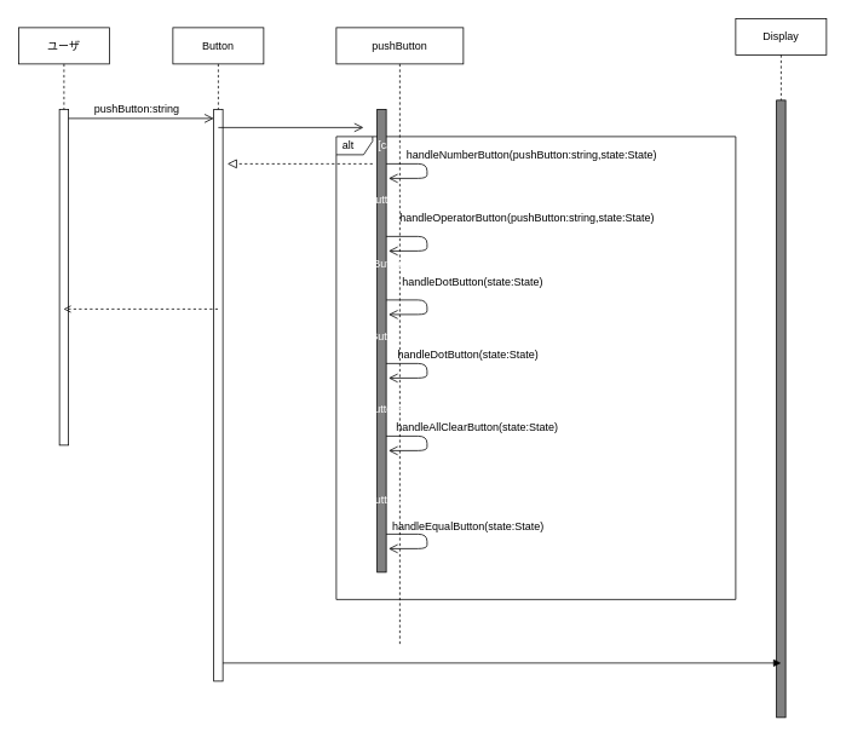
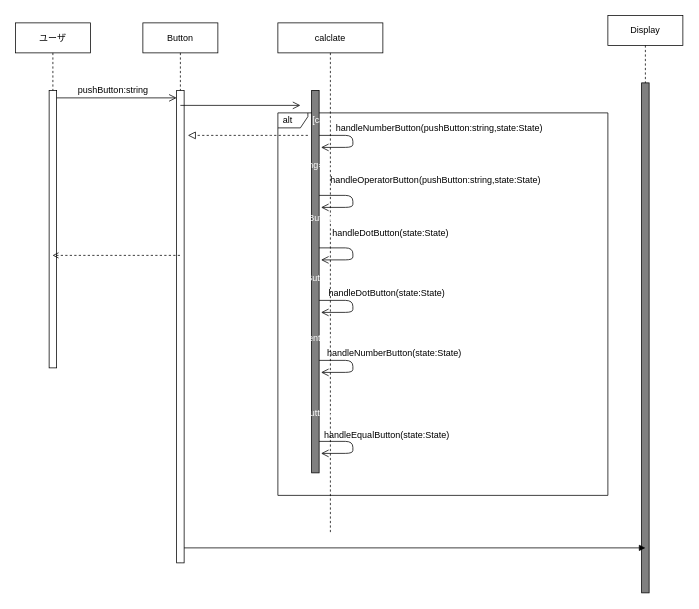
  <mxCell id="0" />
  <mxCell id="1" parent="0" />
  <mxCell id="2" value="alt" style="shape=umlFrame;whiteSpace=wrap;html=1;width=40;height=20;boundedLbl=1;verticalAlign=middle;align=left;spacingLeft=5;" vertex="1" parent="1"><mxGeometry x="370" y="150" width="440" height="510" as="geometry" /></mxCell>
- <mxCell id="3" value="pushButton" style="shape=umlLifeline;perimeter=lifelinePerimeter;whiteSpace=wrap;html=1;container=1;collapsible=0;recursiveResize=0;outlineConnect=0;" vertex="1" parent="1"><mxGeometry x="370" y="30" width="140" height="680" as="geometry" /></mxCell>
+ <mxCell id="3" value="calclate" style="shape=umlLifeline;perimeter=lifelinePerimeter;whiteSpace=wrap;html=1;container=1;collapsible=0;recursiveResize=0;outlineConnect=0;" vertex="1" parent="1"><mxGeometry x="370" y="30" width="140" height="680" as="geometry" /></mxCell>
  <mxCell id="4" value="" style="html=1;points=[];perimeter=orthogonalPerimeter;fillColor=#808080;" vertex="1" parent="3"><mxGeometry x="45" y="90" width="10" height="510" as="geometry" /></mxCell>
  <mxCell id="5" value="handleNumberButton(pushButton:string,state:State)" style="text;html=1;align=center;verticalAlign=middle;resizable=0;points=[];autosize=1;strokeColor=none;fillColor=none;" vertex="1" parent="3"><mxGeometry x="70" y="130" width="290" height="20" as="geometry" /></mxCell>
  <mxCell id="6" value="[pushButton=.]" style="text;html=1;align=center;verticalAlign=middle;resizable=0;points=[];autosize=1;fontColor=#FFFFFF;" vertex="1" parent="3"><mxGeometry x="5" y="250" width="90" height="20" as="geometry" /></mxCell>
  <mxCell id="7" value="[pushButton=D]" style="text;html=1;align=center;verticalAlign=middle;resizable=0;points=[];autosize=1;fontColor=#FFFFFF;" vertex="1" parent="3"><mxGeometry y="330" width="100" height="20" as="geometry" /></mxCell>
  <mxCell id="8" value="" style="endArrow=open;startArrow=none;endFill=0;startFill=0;endSize=8;html=1;verticalAlign=bottom;labelBackgroundColor=none;strokeWidth=1;entryX=1.256;entryY=0.306;entryDx=0;entryDy=0;entryPerimeter=0;" edge="1" parent="3"><mxGeometry width="160" relative="1" as="geometry"><mxPoint x="55" y="150" as="sourcePoint" /><mxPoint x="57.56" y="166.06" as="targetPoint" /><Array as="points"><mxPoint x="100" y="150" /><mxPoint x="100" y="166" /></Array></mxGeometry></mxCell>
  <mxCell id="9" value="" style="endArrow=open;startArrow=none;endFill=0;startFill=0;endSize=8;html=1;verticalAlign=bottom;labelBackgroundColor=none;strokeWidth=1;entryX=1.256;entryY=0.306;entryDx=0;entryDy=0;entryPerimeter=0;" edge="1" parent="3" target="4"><mxGeometry width="160" relative="1" as="geometry"><mxPoint x="55" y="230" as="sourcePoint" /><mxPoint x="190" y="260" as="targetPoint" /><Array as="points"><mxPoint x="100" y="230" /><mxPoint x="100" y="246" /></Array></mxGeometry></mxCell>
  <mxCell id="10" value="" style="endArrow=open;startArrow=none;endFill=0;startFill=0;endSize=8;html=1;verticalAlign=bottom;labelBackgroundColor=none;strokeWidth=1;entryX=1.256;entryY=0.306;entryDx=0;entryDy=0;entryPerimeter=0;" edge="1" parent="3"><mxGeometry width="160" relative="1" as="geometry"><mxPoint x="55" y="300" as="sourcePoint" /><mxPoint x="57.56" y="316.06" as="targetPoint" /><Array as="points"><mxPoint x="100" y="300" /><mxPoint x="100" y="316" /></Array></mxGeometry></mxCell>
  <mxCell id="11" value="" style="endArrow=open;startArrow=none;endFill=0;startFill=0;endSize=8;html=1;verticalAlign=bottom;labelBackgroundColor=none;strokeWidth=1;entryX=1.256;entryY=0.306;entryDx=0;entryDy=0;entryPerimeter=0;" edge="1" parent="3"><mxGeometry width="160" relative="1" as="geometry"><mxPoint x="55" y="370" as="sourcePoint" /><mxPoint x="57.56" y="386.06" as="targetPoint" /><Array as="points"><mxPoint x="100" y="370" /><mxPoint x="100" y="386" /></Array></mxGeometry></mxCell>
  <mxCell id="12" value="[calclate=数値]" style="text;html=1;align=center;verticalAlign=middle;resizable=0;points=[];autosize=1;fontColor=#FFFFFF;" vertex="1" parent="3"><mxGeometry x="30" y="120" width="110" height="20" as="geometry" /></mxCell>
  <mxCell id="13" value="ユーザ" style="shape=umlLifeline;perimeter=lifelinePerimeter;whiteSpace=wrap;html=1;container=1;collapsible=0;recursiveResize=0;outlineConnect=0;" vertex="1" parent="1"><mxGeometry x="20" y="30" width="100" height="460" as="geometry" /></mxCell>
  <mxCell id="14" value="" style="html=1;points=[];perimeter=orthogonalPerimeter;" vertex="1" parent="13"><mxGeometry x="45" y="90" width="10" height="370" as="geometry" /></mxCell>
  <mxCell id="15" value="" style="endArrow=open;startArrow=none;endFill=0;startFill=0;endSize=8;html=1;verticalAlign=bottom;labelBackgroundColor=none;strokeWidth=1;" edge="1" parent="13"><mxGeometry width="160" relative="1" as="geometry"><mxPoint x="55" y="100" as="sourcePoint" /><mxPoint x="215" y="100" as="targetPoint" /></mxGeometry></mxCell>
  <mxCell id="16" value="pushButton:string" style="text;html=1;align=center;verticalAlign=middle;resizable=0;points=[];autosize=1;strokeColor=none;fillColor=none;" vertex="1" parent="1"><mxGeometry x="95" y="110" width="110" height="20" as="geometry" /></mxCell>
- <mxCell id="17" value="[pushButton=+,-]" style="text;html=1;align=center;verticalAlign=middle;resizable=0;points=[];autosize=1;fontColor=#FFFFFF;" vertex="1" parent="1"><mxGeometry x="370" y="210" width="100" height="20" as="geometry" /></mxCell>
+ <mxCell id="17" value="[string=+,-]" style="text;html=1;align=center;verticalAlign=middle;resizable=0;points=[];autosize=1;fontColor=#FFFFFF;" vertex="1" parent="1"><mxGeometry x="370" y="210" width="100" height="20" as="geometry" /></mxCell>
  <mxCell id="18" value="handleDotButton(state:State)" style="text;html=1;align=center;verticalAlign=middle;resizable=0;points=[];autosize=1;strokeColor=none;fillColor=none;" vertex="1" parent="1"><mxGeometry x="435" y="299.65" width="170" height="20" as="geometry" /></mxCell>
  <mxCell id="19" value="handleDotButton(state:State)" style="text;html=1;align=center;verticalAlign=middle;resizable=0;points=[];autosize=1;strokeColor=none;fillColor=none;" vertex="1" parent="1"><mxGeometry x="430" y="380" width="170" height="20" as="geometry" /></mxCell>
- <mxCell id="20" value="[pushButton=AC]" style="text;html=1;align=center;verticalAlign=middle;resizable=0;points=[];autosize=1;fontColor=#FFFFFF;" vertex="1" parent="1"><mxGeometry x="365" y="440" width="110" height="20" as="geometry" /></mxCell>
- <mxCell id="21" value="handleAllClearButton(state:State)" style="text;html=1;align=center;verticalAlign=middle;resizable=0;points=[];autosize=1;strokeColor=none;fillColor=none;" vertex="1" parent="1"><mxGeometry x="430" y="460" width="190" height="20" as="geometry" /></mxCell>
+ <mxCell id="20" value="[current=AC]" style="text;html=1;align=center;verticalAlign=middle;resizable=0;points=[];autosize=1;fontColor=#FFFFFF;" vertex="1" parent="1"><mxGeometry x="365" y="440" width="110" height="20" as="geometry" /></mxCell>
+ <mxCell id="21" value="handleNumberButton(state:State)" style="text;html=1;align=center;verticalAlign=middle;resizable=0;points=[];autosize=1;strokeColor=none;fillColor=none;" vertex="1" parent="1"><mxGeometry x="430" y="460" width="190" height="20" as="geometry" /></mxCell>
  <mxCell id="22" value="[pushButton=&quot;=&quot;]" style="text;html=1;align=center;verticalAlign=middle;resizable=0;points=[];autosize=1;fontColor=#FFFFFF;" vertex="1" parent="1"><mxGeometry x="365" y="540" width="110" height="20" as="geometry" /></mxCell>
  <mxCell id="23" value="handleEqualButton(state:State)" style="text;html=1;align=center;verticalAlign=middle;resizable=0;points=[];autosize=1;strokeColor=none;fillColor=none;" vertex="1" parent="1"><mxGeometry x="425" y="570" width="180" height="20" as="geometry" /></mxCell>
  <mxCell id="24" value="Button" style="shape=umlLifeline;perimeter=lifelinePerimeter;whiteSpace=wrap;html=1;container=1;collapsible=0;recursiveResize=0;outlineConnect=0;" vertex="1" parent="1"><mxGeometry x="190" y="30" width="100" height="720" as="geometry" /></mxCell>
  <mxCell id="25" value="" style="html=1;points=[];perimeter=orthogonalPerimeter;" vertex="1" parent="24"><mxGeometry x="45" y="90" width="10" height="630" as="geometry" /></mxCell>
  <mxCell id="26" value="" style="endArrow=open;startArrow=none;endFill=0;startFill=0;endSize=8;html=1;verticalAlign=bottom;labelBackgroundColor=none;strokeWidth=1;" edge="1" parent="1"><mxGeometry width="160" relative="1" as="geometry"><mxPoint x="240" y="140" as="sourcePoint" /><mxPoint x="400" y="140" as="targetPoint" /></mxGeometry></mxCell>
  <mxCell id="27" value="calclate(current:string,&lt;br&gt;state:State)" style="text;html=1;align=center;verticalAlign=middle;resizable=0;points=[];autosize=1;strokeColor=none;fillColor=none;fontColor=#FFFFFF;" vertex="1" parent="1"><mxGeometry x="245" y="105" width="160" height="30" as="geometry" /></mxCell>
  <mxCell id="28" value="" style="endArrow=block;startArrow=none;endFill=0;startFill=0;endSize=8;html=1;verticalAlign=bottom;dashed=1;labelBackgroundColor=none;fontColor=#FFFFFF;" edge="1" parent="1"><mxGeometry width="160" relative="1" as="geometry"><mxPoint x="410" y="180" as="sourcePoint" /><mxPoint x="250" y="180" as="targetPoint" /><Array as="points"><mxPoint x="350" y="180" /></Array></mxGeometry></mxCell>
  <mxCell id="29" value="handleOperatorButton(pushButton:string,state:State)" style="text;html=1;align=center;verticalAlign=middle;resizable=0;points=[];autosize=1;strokeColor=none;fillColor=none;" vertex="1" parent="1"><mxGeometry x="430" y="230" width="300" height="20" as="geometry" /></mxCell>
  <mxCell id="30" value="" style="endArrow=open;startArrow=none;endFill=0;startFill=0;endSize=8;html=1;verticalAlign=bottom;labelBackgroundColor=none;strokeWidth=1;entryX=1.256;entryY=0.306;entryDx=0;entryDy=0;entryPerimeter=0;" edge="1" parent="1"><mxGeometry width="160" relative="1" as="geometry"><mxPoint x="425" y="588" as="sourcePoint" /><mxPoint x="427.56" y="604.06" as="targetPoint" /><Array as="points"><mxPoint x="470" y="588" /><mxPoint x="470" y="604" /></Array></mxGeometry></mxCell>
  <mxCell id="31" value="" style="endArrow=open;startArrow=none;endFill=0;startFill=0;endSize=8;html=1;verticalAlign=bottom;labelBackgroundColor=none;strokeWidth=1;entryX=1.256;entryY=0.306;entryDx=0;entryDy=0;entryPerimeter=0;" edge="1" parent="1"><mxGeometry width="160" relative="1" as="geometry"><mxPoint x="425" y="480" as="sourcePoint" /><mxPoint x="427.56" y="496.06" as="targetPoint" /><Array as="points"><mxPoint x="470" y="480" /><mxPoint x="470" y="496" /></Array></mxGeometry></mxCell>
  <mxCell id="32" value="Display" style="shape=umlLifeline;perimeter=lifelinePerimeter;whiteSpace=wrap;html=1;container=1;collapsible=0;recursiveResize=0;outlineConnect=0;" vertex="1" parent="1"><mxGeometry x="810" width="100" height="770" as="geometry" y="20" /></mxCell>
  <mxCell id="33" value="" style="html=1;points=[];perimeter=orthogonalPerimeter;fillColor=#808080;" vertex="1" parent="32"><mxGeometry x="45" y="90" width="10" height="680" as="geometry" /></mxCell>
  <mxCell id="34" value="" style="html=1;verticalAlign=bottom;labelBackgroundColor=none;endArrow=block;endFill=1;endSize=6;align=left;fontColor=#FFFFFF;" edge="1" parent="1"><mxGeometry x="-1" relative="1" as="geometry"><mxPoint x="245" y="730" as="sourcePoint" /><mxPoint x="860" y="730" as="targetPoint" /></mxGeometry></mxCell>
  <mxCell id="35" value="&amp;lt;Display current(state:State))" style="edgeLabel;html=1;align=center;verticalAlign=middle;resizable=0;points=[];fontColor=#FFFFFF;" vertex="1" connectable="0" parent="34"><mxGeometry x="-0.198" y="6" relative="1" as="geometry"><mxPoint x="18" y="-4" as="offset" /></mxGeometry></mxCell>
  <mxCell id="36" value="" style="html=1;verticalAlign=bottom;labelBackgroundColor=none;endArrow=open;endFill=0;dashed=1;fontColor=#FFFFFF;" edge="1" parent="1" source="24" target="13"><mxGeometry width="160" relative="1" as="geometry"><mxPoint x="230" y="220" as="sourcePoint" /><mxPoint x="390" y="220" as="targetPoint" /><Array as="points"><mxPoint x="200" y="340" /></Array></mxGeometry></mxCell>
